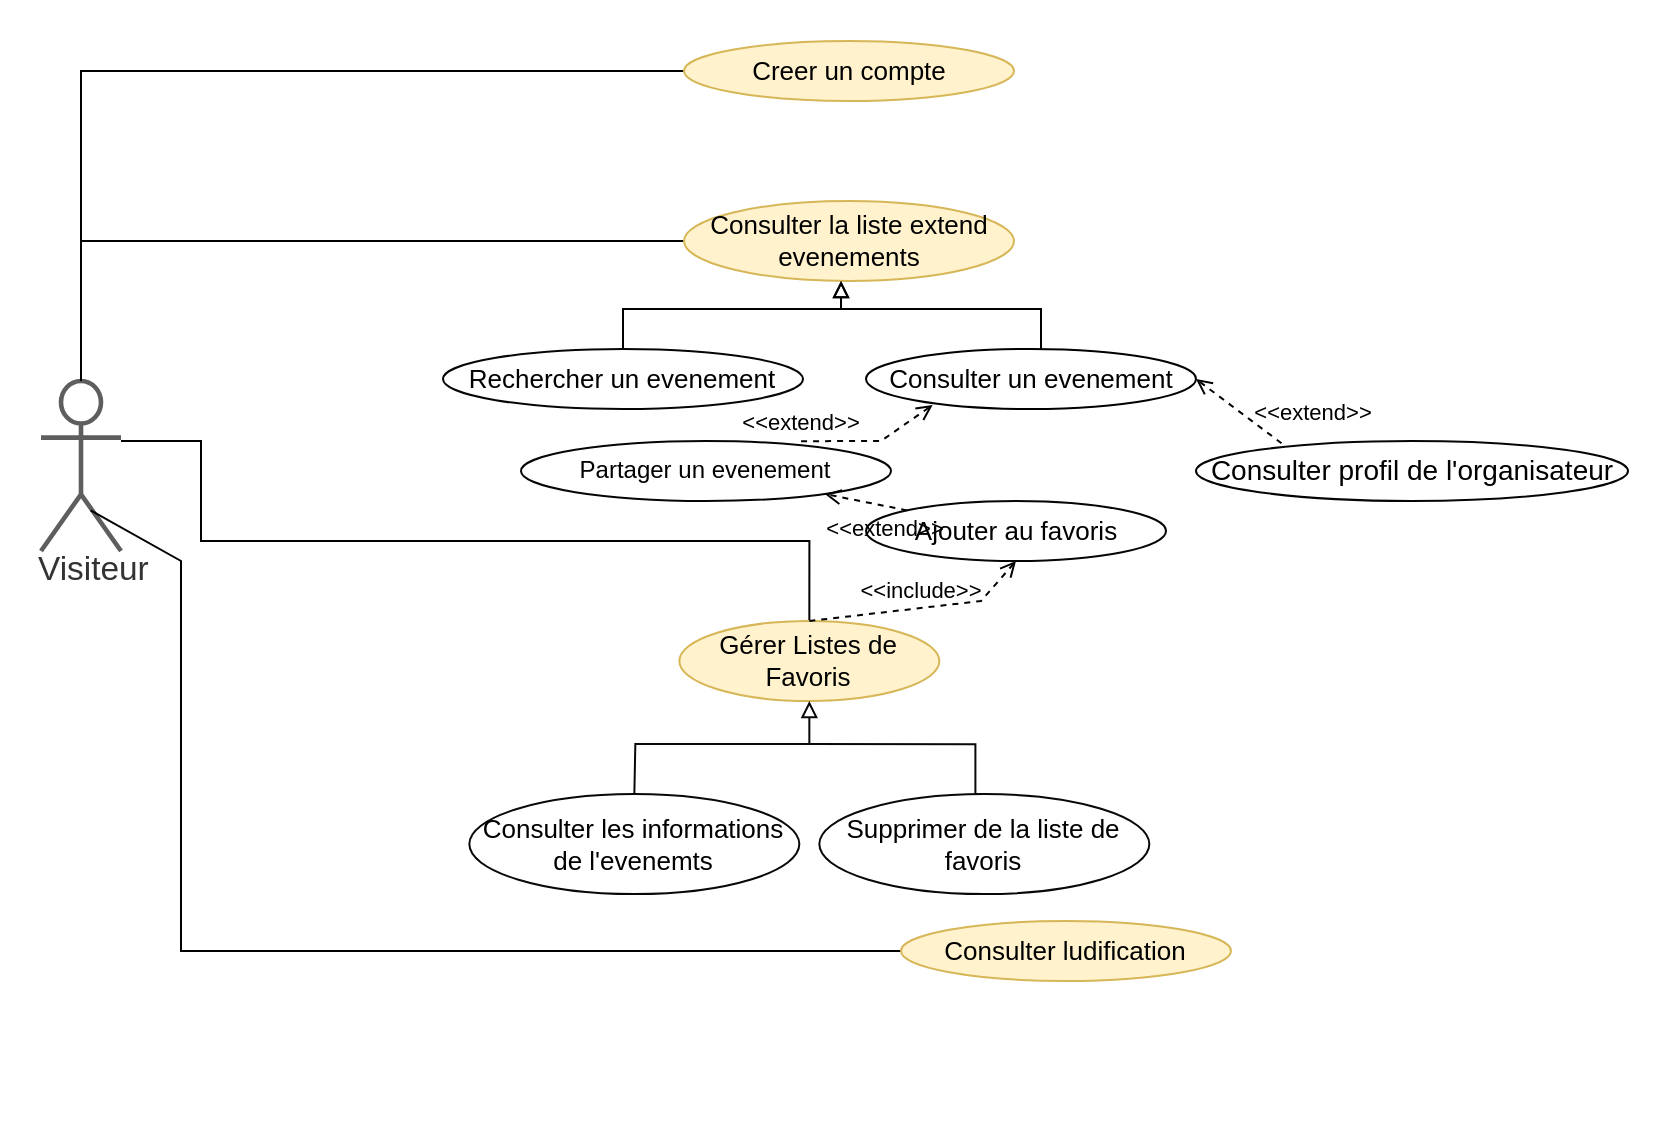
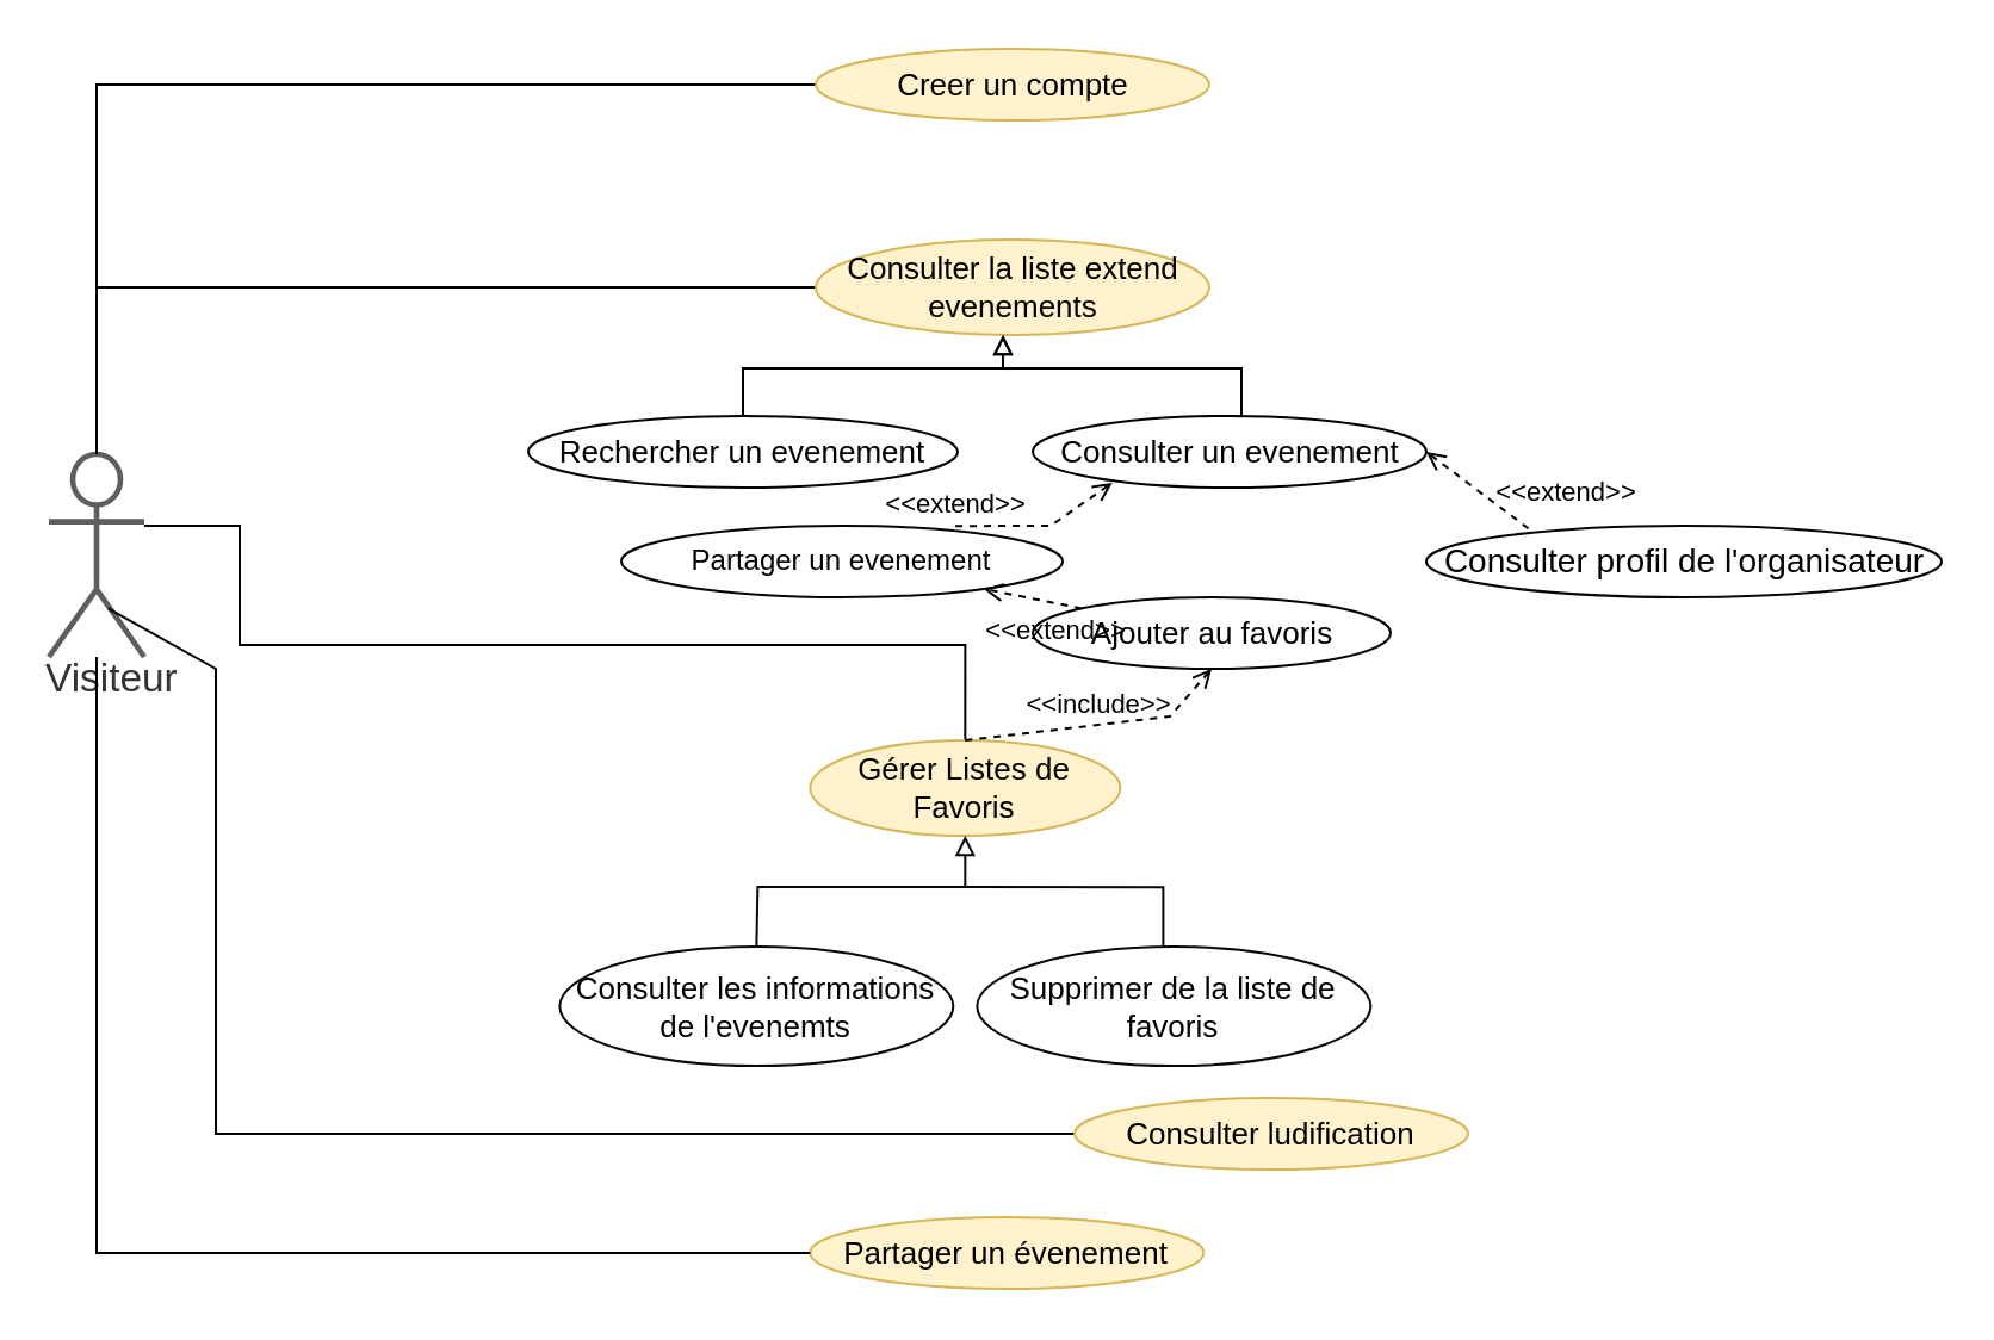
  <mxCell id="0" />
  <mxCell id="1" parent="0" />
  <mxCell id="2" value="Visiteur" style="html=1;overflow=block;blockSpacing=1;shape=umlActor;labelPosition=center;verticalLabelPosition=bottom;verticalAlign=top;whiteSpace=nowrap;fontSize=16.7;fontColor=#333333;align=center;spacing=0;strokeColor=#5e5e5e;strokeOpacity=100;rounded=1;absoluteArcSize=1;arcSize=9;strokeWidth=2.3;lucidId=8mitzC-ZQj-q;" parent="1" vertex="1"><mxGeometry x="20" y="190" width="40" height="85" as="geometry" /></mxCell>
  <mxCell id="3" style="edgeStyle=orthogonalEdgeStyle;rounded=0;orthogonalLoop=1;jettySize=auto;html=1;endArrow=none;endFill=0;" parent="1" source="4" target="2" edge="1"><mxGeometry relative="1" as="geometry" /></mxCell>
  <mxCell id="4" value="Consulter la liste extend evenements" style="html=1;overflow=block;blockSpacing=1;whiteSpace=wrap;ellipse;fontSize=13;spacing=3.8;strokeColor=#d6b656;strokeOpacity=100;rounded=1;absoluteArcSize=1;arcSize=9;strokeWidth=1;lucidId=soitjvf58P_N;fillColor=#fff2cc;" parent="1" vertex="1"><mxGeometry x="341.5" y="100" width="165" height="40" as="geometry" /></mxCell>
  <mxCell id="5" value="" style="html=1;jettySize=18;whiteSpace=wrap;fontSize=13;strokeColor=#080808;strokeWidth=1;rounded=1;arcSize=12;edgeStyle=orthogonalEdgeStyle;startArrow=none;endArrow=block;endFill=1;lucidId=mpitS5lhm7C1;" parent="1" edge="1"><mxGeometry width="100" height="100" relative="1" as="geometry"><Array as="points" /><mxPoint x="585.17" y="339" as="sourcePoint" /><mxPoint x="585.17" y="339" as="targetPoint" /></mxGeometry></mxCell>
  <mxCell id="6" style="edgeStyle=orthogonalEdgeStyle;rounded=0;orthogonalLoop=1;jettySize=auto;html=1;exitX=0;exitY=0.5;exitDx=0;exitDy=0;endArrow=none;endFill=0;" parent="1" source="7" target="2" edge="1"><mxGeometry relative="1" as="geometry" /></mxCell>
  <mxCell id="7" value="Creer un compte" style="html=1;overflow=block;blockSpacing=1;whiteSpace=wrap;ellipse;fontSize=13;spacing=3.8;strokeColor=#d6b656;strokeOpacity=100;rounded=1;absoluteArcSize=1;arcSize=9;strokeWidth=1;lucidId=KpitLF8Kvkj4;fillColor=#fff2cc;" parent="1" vertex="1"><mxGeometry x="341.5" y="20" width="165" height="30" as="geometry" /></mxCell>
  <mxCell id="8" style="edgeStyle=orthogonalEdgeStyle;rounded=0;orthogonalLoop=1;jettySize=auto;html=1;entryX=0.476;entryY=1;entryDx=0;entryDy=0;entryPerimeter=0;endArrow=block;endFill=0;" parent="1" source="9" target="4" edge="1"><mxGeometry relative="1" as="geometry" /></mxCell>
  <mxCell id="9" value="&lt;div&gt;Rechercher un evenement &lt;br&gt;&lt;/div&gt;" style="html=1;overflow=block;blockSpacing=1;whiteSpace=wrap;ellipse;fontSize=13;spacing=3.8;strokeColor=#050505;strokeOpacity=100;rounded=1;absoluteArcSize=1;arcSize=9;strokeWidth=1;lucidId=.BitsejxpJ_f;" parent="1" vertex="1"><mxGeometry x="221" y="174" width="180" height="30" as="geometry" /></mxCell>
  <mxCell id="10" value="&lt;font style=&quot;font-size: 14px;&quot;&gt;Consulter profil de l'organisateur&lt;/font&gt;" style="ellipse;whiteSpace=wrap;html=1;strokeColor=#050505;strokeWidth=1;" parent="1" vertex="1"><mxGeometry x="597.5" y="220" width="216" height="30" as="geometry" /></mxCell>
  <mxCell id="11" value="Partager un evenement" style="ellipse;whiteSpace=wrap;html=1;strokeColor=#050505;strokeWidth=1;" parent="1" vertex="1"><mxGeometry x="260" y="220" width="185" height="30" as="geometry" /></mxCell>
  <mxCell id="12" value="Ajouter au favoris" style="html=1;overflow=block;blockSpacing=1;whiteSpace=wrap;ellipse;fontSize=13;spacing=3.8;strokeColor=#050505;strokeOpacity=100;rounded=1;absoluteArcSize=1;arcSize=9;strokeWidth=1;lucidId=.BitsejxpJ_f;" parent="1" vertex="1"><mxGeometry x="432.5" y="250" width="150" height="30" as="geometry" /></mxCell>
  <mxCell id="13" style="edgeStyle=orthogonalEdgeStyle;rounded=0;orthogonalLoop=1;jettySize=auto;html=1;endArrow=none;endFill=0;" parent="1" source="14" target="2" edge="1"><mxGeometry relative="1" as="geometry"><mxPoint x="90" y="220" as="targetPoint" /><Array as="points"><mxPoint x="404" y="270" /><mxPoint x="100" y="270" /><mxPoint x="100" y="220" /></Array></mxGeometry></mxCell>
  <mxCell id="14" value="Gérer Listes de Favoris " style="html=1;overflow=block;blockSpacing=1;whiteSpace=wrap;ellipse;fontSize=13;spacing=3.8;strokeColor=#d6b656;strokeOpacity=100;rounded=1;absoluteArcSize=1;arcSize=9;strokeWidth=1;lucidId=atit3Y5sFF7p;fillColor=#fff2cc;" parent="1" vertex="1"><mxGeometry x="339.17" y="310" width="130" height="40" as="geometry" /></mxCell>
  <mxCell id="15" style="edgeStyle=orthogonalEdgeStyle;rounded=0;orthogonalLoop=1;jettySize=auto;html=1;exitX=0.5;exitY=0;exitDx=0;exitDy=0;strokeColor=#080808;strokeWidth=1;fontSize=14;endArrow=none;endFill=0;" parent="1" source="16" edge="1"><mxGeometry relative="1" as="geometry"><mxPoint x="404.17" y="371.56" as="targetPoint" /><Array as="points"><mxPoint x="487.17" y="371.56" /></Array></mxGeometry></mxCell>
  <mxCell id="16" value="Supprimer de la liste de favoris" style="html=1;overflow=block;blockSpacing=1;whiteSpace=wrap;ellipse;fontSize=13;spacing=3.8;strokeColor=#080808;strokeOpacity=100;rounded=1;absoluteArcSize=1;arcSize=9;strokeWidth=1;lucidId=atit3Y5sFF7p;" parent="1" vertex="1"><mxGeometry x="409.17" y="396.56" width="165" height="50" as="geometry" /></mxCell>
  <mxCell id="17" style="edgeStyle=none;rounded=0;orthogonalLoop=1;jettySize=auto;html=1;exitX=0.5;exitY=0;exitDx=0;exitDy=0;fontSize=14;endArrow=block;endFill=0;strokeColor=#080808;strokeWidth=1;entryX=0.5;entryY=1;entryDx=0;entryDy=0;" parent="1" source="18" target="14" edge="1"><mxGeometry relative="1" as="geometry"><mxPoint x="399.17" y="350" as="targetPoint" /><Array as="points"><mxPoint x="317.17" y="371.56" /><mxPoint x="404.17" y="371.56" /></Array></mxGeometry></mxCell>
  <mxCell id="18" value="Consulter les informations de l'evenemts" style="html=1;overflow=block;blockSpacing=1;whiteSpace=wrap;ellipse;fontSize=13;spacing=3.8;strokeColor=#080808;strokeOpacity=100;rounded=1;absoluteArcSize=1;arcSize=9;strokeWidth=1;lucidId=atit3Y5sFF7p;" parent="1" vertex="1"><mxGeometry x="234.17" y="396.56" width="165" height="50" as="geometry" /></mxCell>
  <mxCell id="19" style="edgeStyle=orthogonalEdgeStyle;rounded=0;orthogonalLoop=1;jettySize=auto;html=1;endArrow=block;endFill=0;" parent="1" source="20" edge="1"><mxGeometry relative="1" as="geometry"><mxPoint x="420" y="140" as="targetPoint" /><Array as="points"><mxPoint x="520" y="154" /><mxPoint x="420" y="154" /></Array></mxGeometry></mxCell>
  <mxCell id="20" value="Consulter un evenement" style="html=1;overflow=block;blockSpacing=1;whiteSpace=wrap;ellipse;fontSize=13;spacing=3.8;strokeColor=#000000;strokeOpacity=100;rounded=1;absoluteArcSize=1;arcSize=9;strokeWidth=1;lucidId=soitjvf58P_N;" parent="1" vertex="1"><mxGeometry x="432.5" y="174" width="165" height="30" as="geometry" /></mxCell>
  <mxCell id="21" value="&amp;lt;&amp;lt;include&amp;gt;&amp;gt;" style="html=1;verticalAlign=bottom;labelBackgroundColor=none;endArrow=open;endFill=0;dashed=1;rounded=0;exitX=0.5;exitY=0;exitDx=0;exitDy=0;entryX=0.5;entryY=1;entryDx=0;entryDy=0;" parent="1" source="14" target="12" edge="1"><mxGeometry width="160" relative="1" as="geometry"><mxPoint x="410" y="260" as="sourcePoint" /><mxPoint x="570" y="260" as="targetPoint" /><Array as="points"><mxPoint x="490" y="300" /></Array></mxGeometry></mxCell>
  <mxCell id="22" value="&amp;lt;&amp;lt;extend&amp;gt;&amp;gt;" style="html=1;verticalAlign=bottom;labelBackgroundColor=none;endArrow=open;endFill=0;dashed=1;rounded=0;entryX=0.202;entryY=0.933;entryDx=0;entryDy=0;entryPerimeter=0;exitX=0.757;exitY=0.003;exitDx=0;exitDy=0;exitPerimeter=0;" parent="1" source="11" target="20" edge="1"><mxGeometry x="-1" width="160" relative="1" as="geometry"><mxPoint x="410" y="290" as="sourcePoint" /><mxPoint x="570" y="290" as="targetPoint" /><Array as="points"><mxPoint x="440" y="220" /></Array><mxPoint as="offset" /></mxGeometry></mxCell>
  <mxCell id="23" value="&amp;lt;&amp;lt;extend&amp;gt;&amp;gt;" style="html=1;verticalAlign=bottom;labelBackgroundColor=none;endArrow=open;endFill=0;dashed=1;rounded=0;" parent="1" source="12" target="11" edge="1"><mxGeometry x="-0.676" y="20" width="160" relative="1" as="geometry"><mxPoint x="410" y="290" as="sourcePoint" /><mxPoint x="570" y="290" as="targetPoint" /><mxPoint as="offset" /></mxGeometry></mxCell>
  <mxCell id="24" value="&amp;lt;&amp;lt;extend&amp;gt;&amp;gt;" style="html=1;verticalAlign=bottom;labelBackgroundColor=none;endArrow=open;endFill=0;dashed=1;rounded=0;entryX=1;entryY=0.5;entryDx=0;entryDy=0;exitX=0.198;exitY=0.038;exitDx=0;exitDy=0;exitPerimeter=0;" parent="1" source="10" target="20" edge="1"><mxGeometry x="-1" y="-16" width="160" relative="1" as="geometry"><mxPoint x="645.736" y="217.24" as="sourcePoint" /><mxPoint x="570" y="290" as="targetPoint" /><mxPoint x="6" y="7" as="offset" /></mxGeometry></mxCell>
  <mxCell id="25" style="edgeStyle=none;rounded=0;orthogonalLoop=1;jettySize=auto;html=1;exitX=0;exitY=0.5;exitDx=0;exitDy=0;endArrow=none;endFill=0;entryX=0.621;entryY=0.761;entryDx=0;entryDy=0;entryPerimeter=0;" parent="1" source="26" edge="1" target="2"><mxGeometry relative="1" as="geometry"><mxPoint x="90" y="300" as="targetPoint" /><Array as="points"><mxPoint x="90" y="475" /><mxPoint x="90" y="280" /></Array></mxGeometry></mxCell>
  <mxCell id="26" value="Consulter ludification" style="html=1;overflow=block;blockSpacing=1;whiteSpace=wrap;ellipse;fontSize=13;spacing=3.8;strokeColor=#d6b656;strokeOpacity=100;rounded=1;absoluteArcSize=1;arcSize=9;strokeWidth=1;lucidId=KpitLF8Kvkj4;fillColor=#fff2cc;" parent="1" vertex="1"><mxGeometry x="450" y="460" width="165" height="30" as="geometry" /></mxCell>
+ <mxCell id="27" value="Partager un évenement" style="html=1;overflow=block;blockSpacing=1;whiteSpace=wrap;ellipse;fontSize=13;spacing=3.8;strokeColor=#d6b656;strokeOpacity=100;rounded=1;absoluteArcSize=1;arcSize=9;strokeWidth=1;lucidId=KpitLF8Kvkj4;fillColor=#fff2cc;" parent="1" vertex="1"><mxGeometry x="339.17" y="510" width="165" height="30" as="geometry" /></mxCell>
+ <mxCell id="28" style="edgeStyle=none;rounded=0;orthogonalLoop=1;jettySize=auto;html=1;exitX=0;exitY=0.5;exitDx=0;exitDy=0;endArrow=none;endFill=0;" parent="1" target="2" edge="1" source="27"><mxGeometry relative="1" as="geometry"><mxPoint x="90" y="340" as="targetPoint" /><Array as="points"><mxPoint x="40" y="525" /></Array><mxPoint x="330" y="515" as="sourcePoint" /></mxGeometry></mxCell>
